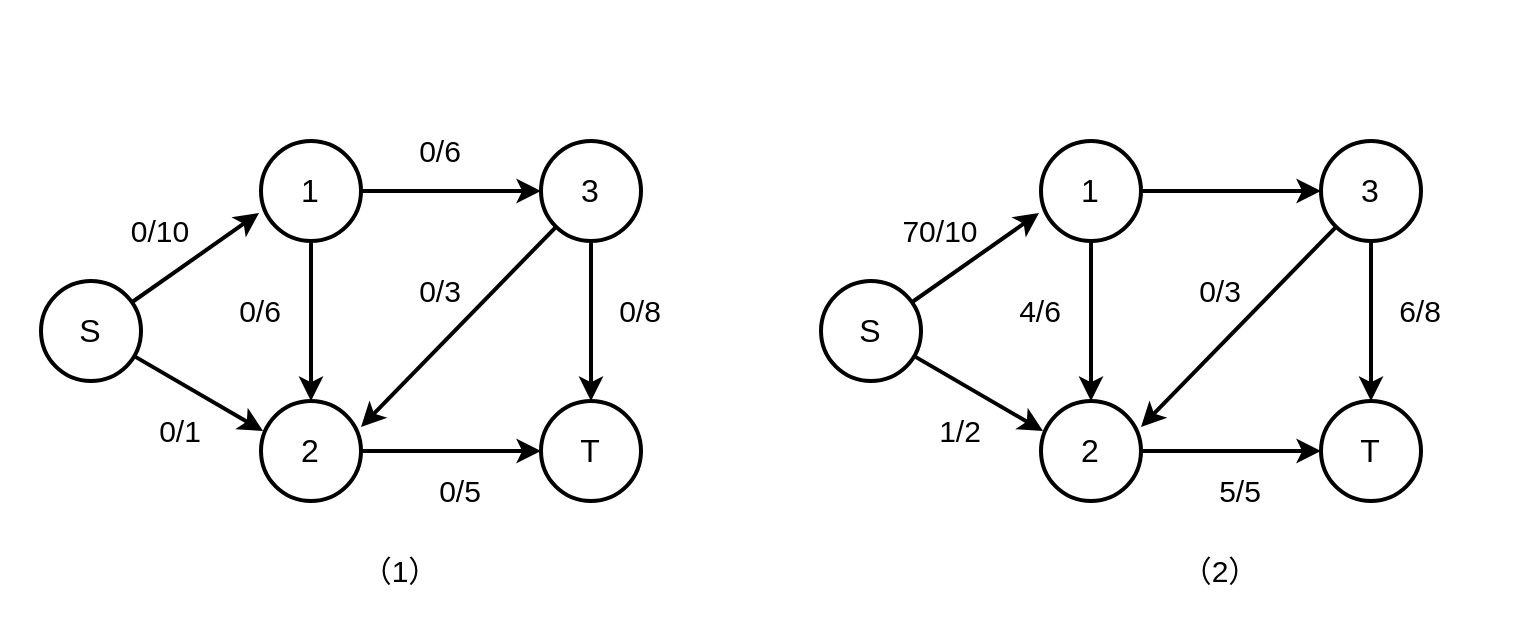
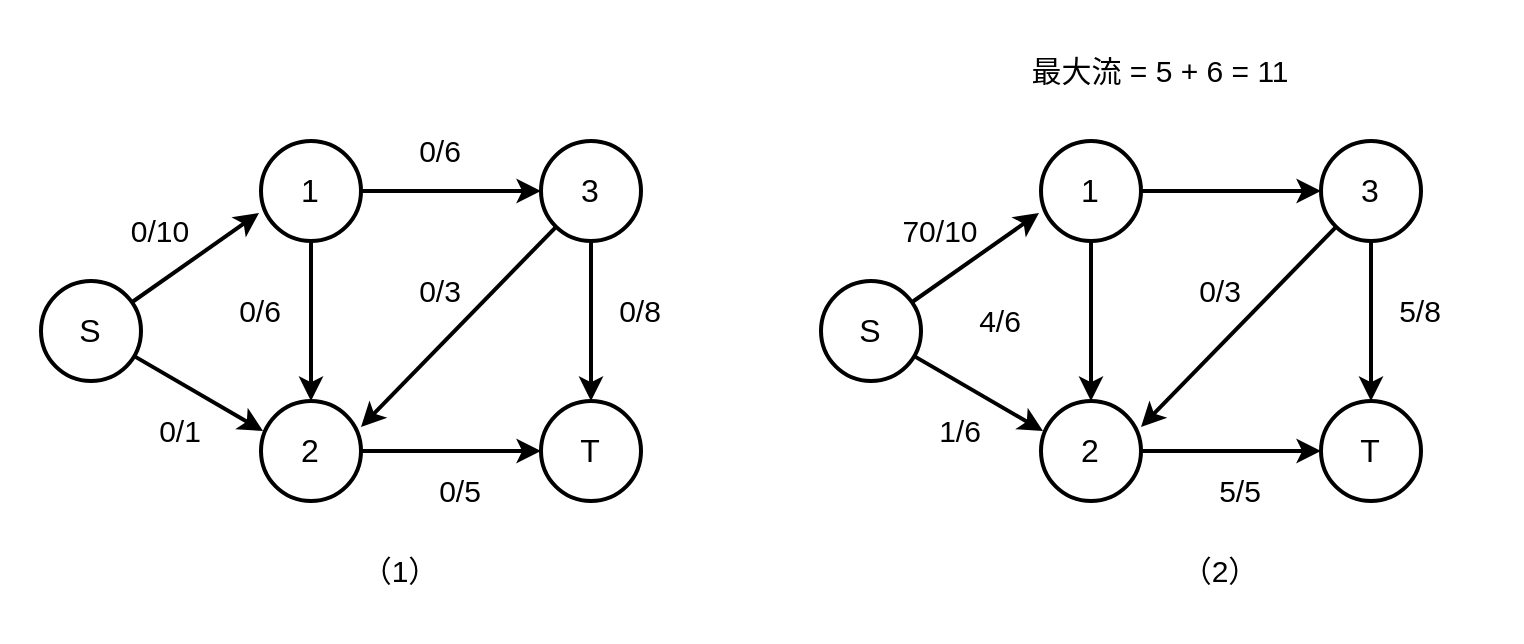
  <mxCell id="0" />
  <mxCell id="1" parent="0" />
  <mxCell id="2" style="edgeStyle=orthogonalEdgeStyle;rounded=0;orthogonalLoop=1;jettySize=auto;html=1;strokeWidth=2;" edge="1" parent="1" source="4" target="9"><mxGeometry relative="1" as="geometry" /></mxCell>
  <mxCell id="3" style="edgeStyle=orthogonalEdgeStyle;rounded=0;orthogonalLoop=1;jettySize=auto;html=1;strokeWidth=2;" edge="1" parent="1" source="4" target="7"><mxGeometry relative="1" as="geometry" /></mxCell>
  <mxCell id="4" value="1" style="ellipse;whiteSpace=wrap;html=1;aspect=fixed;strokeWidth=2;fontSize=16;" vertex="1" parent="1"><mxGeometry x="130" y="70" width="50" height="50" as="geometry" /></mxCell>
  <mxCell id="5" value="S" style="ellipse;whiteSpace=wrap;html=1;aspect=fixed;strokeWidth=2;fontSize=16;" vertex="1" parent="1"><mxGeometry x="20" y="140" width="50" height="50" as="geometry" /></mxCell>
  <mxCell id="6" style="edgeStyle=orthogonalEdgeStyle;rounded=0;orthogonalLoop=1;jettySize=auto;html=1;entryX=0;entryY=0.5;entryDx=0;entryDy=0;strokeWidth=2;" edge="1" parent="1" source="7" target="10"><mxGeometry relative="1" as="geometry" /></mxCell>
  <mxCell id="7" value="2" style="ellipse;whiteSpace=wrap;html=1;aspect=fixed;strokeWidth=2;fontSize=16;" vertex="1" parent="1"><mxGeometry x="130" y="200" width="50" height="50" as="geometry" /></mxCell>
  <mxCell id="8" style="edgeStyle=orthogonalEdgeStyle;rounded=0;orthogonalLoop=1;jettySize=auto;html=1;strokeWidth=2;" edge="1" parent="1" source="9" target="10"><mxGeometry relative="1" as="geometry" /></mxCell>
  <mxCell id="9" value="3" style="ellipse;whiteSpace=wrap;html=1;aspect=fixed;strokeWidth=2;fontSize=16;" vertex="1" parent="1"><mxGeometry x="270" y="70" width="50" height="50" as="geometry" /></mxCell>
  <mxCell id="10" value="T" style="ellipse;whiteSpace=wrap;html=1;aspect=fixed;strokeWidth=2;fontSize=16;" vertex="1" parent="1"><mxGeometry x="270" y="200" width="50" height="50" as="geometry" /></mxCell>
  <mxCell id="11" style="rounded=0;orthogonalLoop=1;jettySize=auto;html=1;entryX=1;entryY=0.26;entryDx=0;entryDy=0;entryPerimeter=0;strokeWidth=2;" edge="1" parent="1" source="9" target="7"><mxGeometry relative="1" as="geometry" /></mxCell>
  <mxCell id="12" style="rounded=0;orthogonalLoop=1;jettySize=auto;html=1;entryX=-0.02;entryY=0.72;entryDx=0;entryDy=0;entryPerimeter=0;strokeWidth=2;" edge="1" parent="1" source="5" target="4"><mxGeometry relative="1" as="geometry" /></mxCell>
  <mxCell id="13" style="rounded=0;orthogonalLoop=1;jettySize=auto;html=1;entryX=0.02;entryY=0.3;entryDx=0;entryDy=0;entryPerimeter=0;strokeWidth=2;" edge="1" parent="1" source="5" target="7"><mxGeometry relative="1" as="geometry" /></mxCell>
  <mxCell id="14" value="0/10" style="text;strokeColor=none;align=center;fillColor=none;html=1;verticalAlign=middle;whiteSpace=wrap;rounded=0;spacing=4;fontSize=15;" vertex="1" parent="1"><mxGeometry x="50" y="100" width="60" height="30" as="geometry" /></mxCell>
  <mxCell id="15" value="0/6" style="text;strokeColor=none;align=center;fillColor=none;html=1;verticalAlign=middle;whiteSpace=wrap;rounded=0;spacing=4;fontSize=15;" vertex="1" parent="1"><mxGeometry x="100" y="140" width="60" height="30" as="geometry" /></mxCell>
  <mxCell id="16" value="0/3" style="text;strokeColor=none;align=center;fillColor=none;html=1;verticalAlign=middle;whiteSpace=wrap;rounded=0;spacing=4;fontSize=15;" vertex="1" parent="1"><mxGeometry x="190" y="130" width="60" height="30" as="geometry" /></mxCell>
  <mxCell id="17" value="0/6" style="text;strokeColor=none;align=center;fillColor=none;html=1;verticalAlign=middle;whiteSpace=wrap;rounded=0;spacing=4;fontSize=15;" vertex="1" parent="1"><mxGeometry x="190" y="60" width="60" height="30" as="geometry" /></mxCell>
  <mxCell id="18" value="0/1" style="text;strokeColor=none;align=center;fillColor=none;html=1;verticalAlign=middle;whiteSpace=wrap;rounded=0;spacing=4;fontSize=15;" vertex="1" parent="1"><mxGeometry x="60" y="200" width="60" height="30" as="geometry" /></mxCell>
  <mxCell id="19" value="0/5" style="text;strokeColor=none;align=center;fillColor=none;html=1;verticalAlign=middle;whiteSpace=wrap;rounded=0;spacing=4;fontSize=15;" vertex="1" parent="1"><mxGeometry x="200" y="230" width="60" height="30" as="geometry" /></mxCell>
  <mxCell id="20" value="0/8" style="text;strokeColor=none;align=center;fillColor=none;html=1;verticalAlign=middle;whiteSpace=wrap;rounded=0;spacing=4;fontSize=15;" vertex="1" parent="1"><mxGeometry x="290" y="140" width="60" height="30" as="geometry" /></mxCell>
  <mxCell id="21" value="&lt;font style=&quot;font-size: 15px;&quot;&gt;（1）&lt;/font&gt;" style="text;strokeColor=none;align=center;fillColor=none;html=1;verticalAlign=middle;whiteSpace=wrap;rounded=0;" vertex="1" parent="1"><mxGeometry x="170" y="270" width="60" height="30" as="geometry" /></mxCell>
  <mxCell id="22" style="edgeStyle=orthogonalEdgeStyle;rounded=0;orthogonalLoop=1;jettySize=auto;html=1;strokeWidth=2;" edge="1" parent="1" source="24" target="29"><mxGeometry relative="1" as="geometry" /></mxCell>
  <mxCell id="23" style="edgeStyle=orthogonalEdgeStyle;rounded=0;orthogonalLoop=1;jettySize=auto;html=1;strokeWidth=2;" edge="1" parent="1" source="24" target="27"><mxGeometry relative="1" as="geometry" /></mxCell>
  <mxCell id="24" value="1" style="ellipse;whiteSpace=wrap;html=1;aspect=fixed;strokeWidth=2;fontSize=16;" vertex="1" parent="1"><mxGeometry x="520" y="70" width="50" height="50" as="geometry" /></mxCell>
  <mxCell id="25" value="S" style="ellipse;whiteSpace=wrap;html=1;aspect=fixed;strokeWidth=2;fontSize=16;" vertex="1" parent="1"><mxGeometry x="410" y="140" width="50" height="50" as="geometry" /></mxCell>
  <mxCell id="26" style="edgeStyle=orthogonalEdgeStyle;rounded=0;orthogonalLoop=1;jettySize=auto;html=1;entryX=0;entryY=0.5;entryDx=0;entryDy=0;strokeWidth=2;" edge="1" parent="1" source="27" target="30"><mxGeometry relative="1" as="geometry" /></mxCell>
  <mxCell id="27" value="2" style="ellipse;whiteSpace=wrap;html=1;aspect=fixed;strokeWidth=2;fontSize=16;" vertex="1" parent="1"><mxGeometry x="520" y="200" width="50" height="50" as="geometry" /></mxCell>
  <mxCell id="28" style="edgeStyle=orthogonalEdgeStyle;rounded=0;orthogonalLoop=1;jettySize=auto;html=1;strokeWidth=2;" edge="1" parent="1" source="29" target="30"><mxGeometry relative="1" as="geometry" /></mxCell>
  <mxCell id="29" value="3" style="ellipse;whiteSpace=wrap;html=1;aspect=fixed;strokeWidth=2;fontSize=16;" vertex="1" parent="1"><mxGeometry x="660" y="70" width="50" height="50" as="geometry" /></mxCell>
  <mxCell id="30" value="T" style="ellipse;whiteSpace=wrap;html=1;aspect=fixed;strokeWidth=2;fontSize=16;" vertex="1" parent="1"><mxGeometry x="660" y="200" width="50" height="50" as="geometry" /></mxCell>
  <mxCell id="31" style="rounded=0;orthogonalLoop=1;jettySize=auto;html=1;entryX=1;entryY=0.26;entryDx=0;entryDy=0;entryPerimeter=0;strokeWidth=2;" edge="1" parent="1" source="29" target="27"><mxGeometry relative="1" as="geometry" /></mxCell>
  <mxCell id="32" style="rounded=0;orthogonalLoop=1;jettySize=auto;html=1;entryX=-0.02;entryY=0.72;entryDx=0;entryDy=0;entryPerimeter=0;strokeWidth=2;" edge="1" parent="1" source="25" target="24"><mxGeometry relative="1" as="geometry" /></mxCell>
  <mxCell id="33" style="rounded=0;orthogonalLoop=1;jettySize=auto;html=1;entryX=0.02;entryY=0.3;entryDx=0;entryDy=0;entryPerimeter=0;strokeWidth=2;" edge="1" parent="1" source="25" target="27"><mxGeometry relative="1" as="geometry" /></mxCell>
  <mxCell id="34" value="70/10" style="text;strokeColor=none;align=center;fillColor=none;html=1;verticalAlign=middle;whiteSpace=wrap;rounded=0;spacing=4;fontSize=15;" vertex="1" parent="1"><mxGeometry x="440" y="100" width="60" height="30" as="geometry" /></mxCell>
- <mxCell id="35" value="4/6" style="text;strokeColor=none;align=center;fillColor=none;html=1;verticalAlign=middle;whiteSpace=wrap;rounded=0;spacing=4;fontSize=15;" vertex="1" parent="1"><mxGeometry x="490" y="140" width="60" height="30" as="geometry" /></mxCell>
+ <mxCell id="35" value="4/6" style="text;strokeColor=none;align=center;fillColor=none;html=1;verticalAlign=middle;whiteSpace=wrap;rounded=0;spacing=4;fontSize=15;" vertex="1" parent="1"><mxGeometry x="470" y="145" width="60" height="30" as="geometry" /></mxCell>
  <mxCell id="36" value="0/3" style="text;strokeColor=none;align=center;fillColor=none;html=1;verticalAlign=middle;whiteSpace=wrap;rounded=0;spacing=4;fontSize=15;" vertex="1" parent="1"><mxGeometry x="580" y="130" width="60" height="30" as="geometry" /></mxCell>
- <mxCell id="37" value="1/2" style="text;strokeColor=none;align=center;fillColor=none;html=1;verticalAlign=middle;whiteSpace=wrap;rounded=0;spacing=4;fontSize=15;" vertex="1" parent="1"><mxGeometry x="450" y="200" width="60" height="30" as="geometry" /></mxCell>
+ <mxCell id="37" value="1/6" style="text;strokeColor=none;align=center;fillColor=none;html=1;verticalAlign=middle;whiteSpace=wrap;rounded=0;spacing=4;fontSize=15;" vertex="1" parent="1"><mxGeometry x="450" y="200" width="60" height="30" as="geometry" /></mxCell>
  <mxCell id="38" value="5/5" style="text;strokeColor=none;align=center;fillColor=none;html=1;verticalAlign=middle;whiteSpace=wrap;rounded=0;spacing=4;fontSize=15;" vertex="1" parent="1"><mxGeometry x="590" y="230" width="60" height="30" as="geometry" /></mxCell>
- <mxCell id="39" value="6/8" style="text;strokeColor=none;align=center;fillColor=none;html=1;verticalAlign=middle;whiteSpace=wrap;rounded=0;spacing=4;fontSize=15;" vertex="1" parent="1"><mxGeometry x="680" y="140" width="60" height="30" as="geometry" /></mxCell>
+ <mxCell id="39" value="5/8" style="text;strokeColor=none;align=center;fillColor=none;html=1;verticalAlign=middle;whiteSpace=wrap;rounded=0;spacing=4;fontSize=15;" vertex="1" parent="1"><mxGeometry x="680" y="140" width="60" height="30" as="geometry" /></mxCell>
  <mxCell id="40" value="&lt;font style=&quot;font-size: 15px;&quot;&gt;（2）&lt;/font&gt;" style="text;strokeColor=none;align=center;fillColor=none;html=1;verticalAlign=middle;whiteSpace=wrap;rounded=0;" vertex="1" parent="1"><mxGeometry x="580" y="270" width="60" height="30" as="geometry" /></mxCell>
+ <mxCell id="41" value="&lt;span style=&quot;font-size: 15px;&quot;&gt;最大流 = 5 + 6 = 11&lt;/span&gt;" style="text;strokeColor=none;align=center;fillColor=none;html=1;verticalAlign=middle;whiteSpace=wrap;rounded=0;" vertex="1" parent="1"><mxGeometry x="510" y="20" width="140" height="30" as="geometry" /></mxCell>
